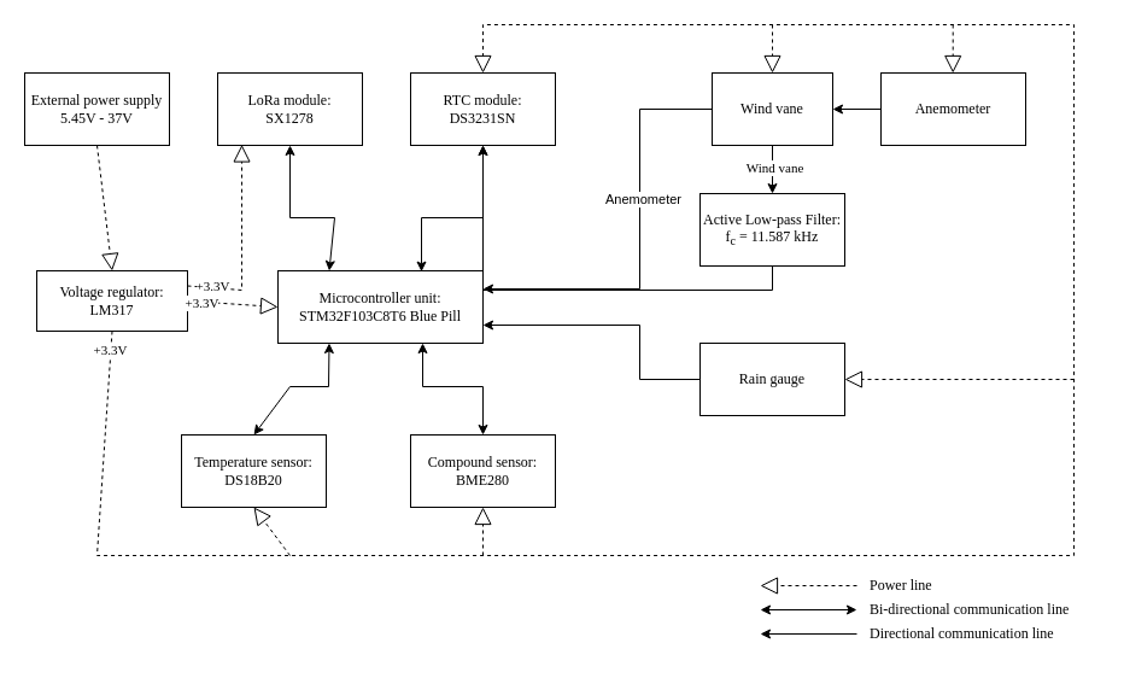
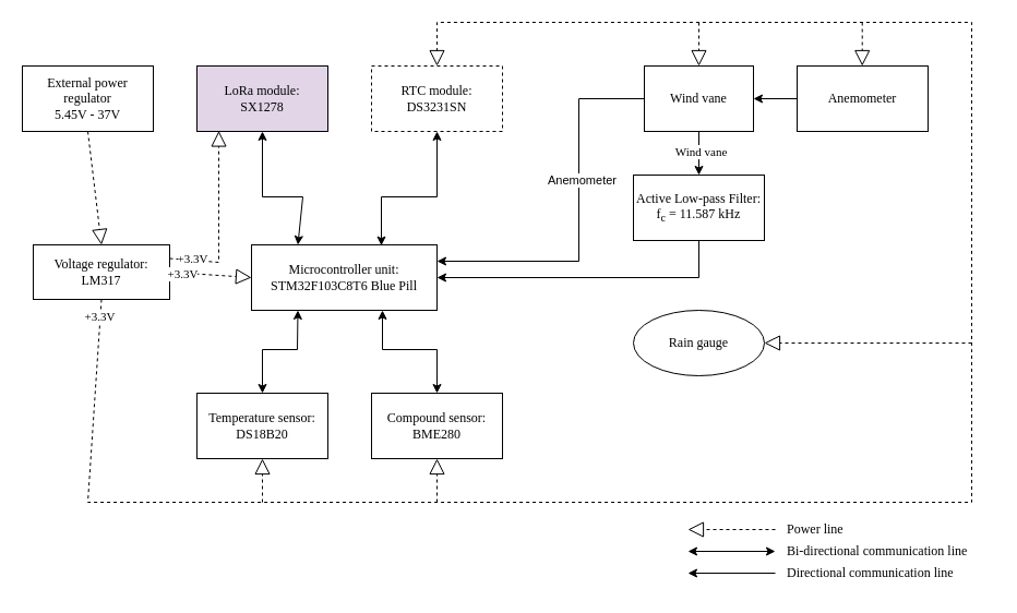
  <mxCell id="0" />
  <mxCell id="1" parent="0" />
- <mxCell id="2" value="&lt;font face=&quot;Times New Roman&quot;&gt;External power supply&lt;br&gt;5.45V - 37V&lt;/font&gt;" style="rounded=0;whiteSpace=wrap;html=1;" vertex="1" parent="1"><mxGeometry x="20" y="60" width="120" height="60" as="geometry" /></mxCell>
+ <mxCell id="2" value="&lt;font face=&quot;Times New Roman&quot;&gt;External power regulator&lt;br&gt;5.45V - 37V&lt;/font&gt;" style="rounded=0;whiteSpace=wrap;html=1;" vertex="1" parent="1"><mxGeometry x="20" y="60" width="120" height="60" as="geometry" /></mxCell>
  <mxCell id="3" value="&lt;font face=&quot;Times New Roman&quot;&gt;Voltage regulator:&lt;br&gt;LM317&lt;br&gt;&lt;/font&gt;" style="rounded=0;whiteSpace=wrap;html=1;" vertex="1" parent="1"><mxGeometry x="30" y="224" width="125" height="50" as="geometry" /></mxCell>
  <mxCell id="4" value="&lt;font face=&quot;Times New Roman&quot;&gt;Microcontroller unit:&lt;br&gt;STM32F103C8T6 Blue Pill&lt;br&gt;&lt;/font&gt;" style="rounded=0;whiteSpace=wrap;html=1;" vertex="1" parent="1"><mxGeometry x="230" y="224" width="170" height="60" as="geometry" /></mxCell>
- <mxCell id="5" value="&lt;font face=&quot;Times New Roman&quot;&gt;LoRa module:&lt;br&gt;SX1278&lt;br&gt;&lt;/font&gt;" style="rounded=0;whiteSpace=wrap;html=1;" vertex="1" parent="1"><mxGeometry x="180" y="60" width="120" height="60" as="geometry" /></mxCell>
- <mxCell id="6" value="&lt;font face=&quot;Times New Roman&quot;&gt;RTC module:&lt;br&gt;DS3231SN&lt;br&gt;&lt;/font&gt;" style="rounded=0;whiteSpace=wrap;html=1;" vertex="1" parent="1"><mxGeometry x="340" y="60" width="120" height="60" as="geometry" /></mxCell>
+ <mxCell id="5" value="&lt;font face=&quot;Times New Roman&quot;&gt;LoRa module:&lt;br&gt;SX1278&lt;br&gt;&lt;/font&gt;" style="rounded=0;whiteSpace=wrap;html=1;fillColor=#e1d5e7;" vertex="1" parent="1"><mxGeometry x="180" y="60" width="120" height="60" as="geometry" /></mxCell>
+ <mxCell id="6" value="&lt;font face=&quot;Times New Roman&quot;&gt;RTC module:&lt;br&gt;DS3231SN&lt;br&gt;&lt;/font&gt;" style="rounded=0;whiteSpace=wrap;html=1;dashed=1;" vertex="1" parent="1"><mxGeometry x="340" y="60" width="120" height="60" as="geometry" /></mxCell>
  <mxCell id="7" style="edgeStyle=orthogonalEdgeStyle;rounded=0;orthogonalLoop=1;jettySize=auto;html=1;exitX=0;exitY=0.5;exitDx=0;exitDy=0;entryX=1;entryY=0.5;entryDx=0;entryDy=0;" edge="1" parent="1" source="8" target="15"><mxGeometry relative="1" as="geometry" /></mxCell>
  <mxCell id="8" value="&lt;font face=&quot;Times New Roman&quot;&gt;Anemometer&lt;/font&gt;" style="rounded=0;whiteSpace=wrap;html=1;" vertex="1" parent="1"><mxGeometry x="730" y="60" width="120" height="60" as="geometry" /></mxCell>
- <mxCell id="9" style="edgeStyle=orthogonalEdgeStyle;rounded=0;orthogonalLoop=1;jettySize=auto;html=1;exitX=0;exitY=0.5;exitDx=0;exitDy=0;entryX=1;entryY=0.75;entryDx=0;entryDy=0;" edge="1" parent="1" source="10" target="4"><mxGeometry relative="1" as="geometry"><Array as="points"><mxPoint x="530" y="314" /><mxPoint x="530" y="269" /></Array></mxGeometry></mxCell>
- <mxCell id="10" value="&lt;font face=&quot;Times New Roman&quot;&gt;Rain gauge&lt;/font&gt;" style="rounded=0;whiteSpace=wrap;html=1;" vertex="1" parent="1"><mxGeometry x="580" y="284" width="120" height="60" as="geometry" /></mxCell>
+ <mxCell id="10" value="&lt;font face=&quot;Times New Roman&quot;&gt;Rain gauge&lt;/font&gt;" style="ellipse;whiteSpace=wrap;html=1;" vertex="1" parent="1"><mxGeometry x="580" y="284" width="120" height="60" as="geometry" /></mxCell>
  <mxCell id="11" style="edgeStyle=orthogonalEdgeStyle;rounded=0;orthogonalLoop=1;jettySize=auto;html=1;exitX=0.5;exitY=1;exitDx=0;exitDy=0;entryX=0.5;entryY=0;entryDx=0;entryDy=0;" edge="1" parent="1" source="15" target="19"><mxGeometry relative="1" as="geometry" /></mxCell>
  <mxCell id="12" value="&lt;font style=&quot;font-size: 11px;&quot; face=&quot;Times New Roman&quot;&gt;Wind vane&lt;/font&gt;" style="edgeLabel;html=1;align=center;verticalAlign=middle;resizable=0;points=[];" vertex="1" connectable="0" parent="11"><mxGeometry x="-0.098" y="1" relative="1" as="geometry"><mxPoint as="offset" /></mxGeometry></mxCell>
  <mxCell id="13" style="edgeStyle=orthogonalEdgeStyle;rounded=0;orthogonalLoop=1;jettySize=auto;html=1;exitX=0;exitY=0.5;exitDx=0;exitDy=0;entryX=1;entryY=0.25;entryDx=0;entryDy=0;" edge="1" parent="1" source="15" target="4"><mxGeometry relative="1" as="geometry"><Array as="points"><mxPoint x="530" y="90" /><mxPoint x="530" y="239" /></Array></mxGeometry></mxCell>
  <mxCell id="14" value="Anemometer" style="edgeLabel;html=1;align=center;verticalAlign=middle;resizable=0;points=[];" vertex="1" connectable="0" parent="13"><mxGeometry x="-0.209" y="2" relative="1" as="geometry"><mxPoint as="offset" /></mxGeometry></mxCell>
  <mxCell id="15" value="&lt;font face=&quot;Times New Roman&quot;&gt;Wind vane&lt;/font&gt;" style="rounded=0;whiteSpace=wrap;html=1;" vertex="1" parent="1"><mxGeometry x="590" y="60" width="100" height="60" as="geometry" /></mxCell>
- <mxCell id="16" value="&lt;font face=&quot;Times New Roman&quot;&gt;Temperature sensor:&lt;br&gt;DS18B20&lt;/font&gt;" style="rounded=0;whiteSpace=wrap;html=1;" vertex="1" parent="1"><mxGeometry x="150" y="360" width="120" height="60" as="geometry" /></mxCell>
+ <mxCell id="16" value="&lt;font face=&quot;Times New Roman&quot;&gt;Temperature sensor:&lt;br&gt;DS18B20&lt;/font&gt;" style="rounded=0;whiteSpace=wrap;html=1;" vertex="1" parent="1"><mxGeometry x="180" y="360" width="120" height="60" as="geometry" /></mxCell>
  <mxCell id="17" value="&lt;font face=&quot;Times New Roman&quot;&gt;Compound sensor:&lt;br&gt;BME280&lt;/font&gt;" style="rounded=0;whiteSpace=wrap;html=1;" vertex="1" parent="1"><mxGeometry x="340" y="360" width="120" height="60" as="geometry" /></mxCell>
- <mxCell id="18" style="edgeStyle=orthogonalEdgeStyle;rounded=0;orthogonalLoop=1;jettySize=auto;html=1;exitX=0.5;exitY=1;exitDx=0;exitDy=0;" edge="1" parent="1" source="19" target="6"><mxGeometry relative="1" as="geometry" /></mxCell>
+ <mxCell id="18" style="edgeStyle=orthogonalEdgeStyle;rounded=0;orthogonalLoop=1;jettySize=auto;html=1;exitX=0.5;exitY=1;exitDx=0;exitDy=0;entryX=1;entryY=0.5;entryDx=0;entryDy=0;" edge="1" parent="1" source="19" target="4"><mxGeometry relative="1" as="geometry" /></mxCell>
  <mxCell id="19" value="&lt;font face=&quot;Times New Roman&quot;&gt;Active Low-pass Filter:&lt;br&gt;f&lt;sub&gt;c&lt;/sub&gt; = 11.587 kHz&lt;br&gt;&lt;/font&gt;" style="rounded=0;whiteSpace=wrap;html=1;" vertex="1" parent="1"><mxGeometry x="580" y="160" width="120" height="60" as="geometry" /></mxCell>
  <mxCell id="20" value="" style="endArrow=classic;startArrow=classic;html=1;rounded=0;exitX=0.5;exitY=0;exitDx=0;exitDy=0;entryX=0.25;entryY=1;entryDx=0;entryDy=0;" edge="1" parent="1" source="16" target="4"><mxGeometry width="50" height="50" relative="1" as="geometry"><mxPoint x="370" y="290" as="sourcePoint" /><mxPoint x="280" y="290" as="targetPoint" /><Array as="points"><mxPoint x="240" y="320" /><mxPoint x="272" y="320" /></Array></mxGeometry></mxCell>
  <mxCell id="21" value="" style="endArrow=classic;startArrow=classic;html=1;rounded=0;exitX=0.5;exitY=0;exitDx=0;exitDy=0;" edge="1" parent="1" source="17"><mxGeometry width="50" height="50" relative="1" as="geometry"><mxPoint x="410" y="374" as="sourcePoint" /><mxPoint x="350" y="284" as="targetPoint" /><Array as="points"><mxPoint x="400" y="320" /><mxPoint x="350" y="320" /></Array></mxGeometry></mxCell>
  <mxCell id="22" value="" style="endArrow=classic;startArrow=classic;html=1;rounded=0;entryX=0.5;entryY=1;entryDx=0;entryDy=0;exitX=0.7;exitY=0.011;exitDx=0;exitDy=0;exitPerimeter=0;" edge="1" parent="1" source="4" target="6"><mxGeometry width="50" height="50" relative="1" as="geometry"><mxPoint x="320" y="190" as="sourcePoint" /><mxPoint x="370" y="140" as="targetPoint" /><Array as="points"><mxPoint x="349" y="180" /><mxPoint x="400" y="180" /></Array></mxGeometry></mxCell>
  <mxCell id="23" value="" style="endArrow=classic;startArrow=classic;html=1;rounded=0;entryX=0.25;entryY=0;entryDx=0;entryDy=0;exitX=0.5;exitY=1;exitDx=0;exitDy=0;" edge="1" parent="1" source="5" target="4"><mxGeometry width="50" height="50" relative="1" as="geometry"><mxPoint x="240" y="200" as="sourcePoint" /><mxPoint x="290" y="150" as="targetPoint" /><Array as="points"><mxPoint x="240" y="180" /><mxPoint x="277" y="180" /></Array></mxGeometry></mxCell>
  <mxCell id="24" value="" style="endArrow=block;dashed=1;endFill=0;endSize=12;html=1;rounded=0;exitX=1;exitY=0.5;exitDx=0;exitDy=0;entryX=0;entryY=0.5;entryDx=0;entryDy=0;" edge="1" parent="1" source="3" target="4"><mxGeometry width="160" relative="1" as="geometry"><mxPoint x="210" y="240" as="sourcePoint" /><mxPoint x="370" y="240" as="targetPoint" /></mxGeometry></mxCell>
  <mxCell id="25" value="&lt;font face=&quot;Times New Roman&quot;&gt;+3.3V&lt;/font&gt;" style="edgeLabel;html=1;align=center;verticalAlign=middle;resizable=0;points=[];" vertex="1" connectable="0" parent="24"><mxGeometry x="-0.23" relative="1" as="geometry"><mxPoint x="-17" as="offset" /></mxGeometry></mxCell>
  <mxCell id="26" value="" style="endArrow=block;dashed=1;endFill=0;endSize=12;html=1;rounded=0;entryX=0.5;entryY=0;entryDx=0;entryDy=0;" edge="1" parent="1"><mxGeometry width="160" relative="1" as="geometry"><mxPoint x="789.71" y="20" as="sourcePoint" /><mxPoint x="789.71" y="60" as="targetPoint" /></mxGeometry></mxCell>
  <mxCell id="27" value="" style="endArrow=block;dashed=1;endFill=0;endSize=12;html=1;rounded=0;entryX=0.5;entryY=0;entryDx=0;entryDy=0;" edge="1" parent="1" target="15"><mxGeometry width="160" relative="1" as="geometry"><mxPoint x="640" y="20" as="sourcePoint" /><mxPoint x="610" y="160" as="targetPoint" /></mxGeometry></mxCell>
  <mxCell id="28" value="" style="endArrow=block;dashed=1;endFill=0;endSize=12;html=1;rounded=0;exitX=0.5;exitY=1;exitDx=0;exitDy=0;entryX=0.5;entryY=0;entryDx=0;entryDy=0;" edge="1" parent="1" source="3" target="6"><mxGeometry width="160" relative="1" as="geometry"><mxPoint x="240" y="240" as="sourcePoint" /><mxPoint x="810" y="20" as="targetPoint" /><Array as="points"><mxPoint x="80" y="460" /><mxPoint x="740" y="460" /><mxPoint x="890" y="460" /><mxPoint x="890" y="320" /><mxPoint x="890" y="190" /><mxPoint x="890" y="140" /><mxPoint x="890" y="20" /><mxPoint x="400" y="20" /></Array></mxGeometry></mxCell>
  <mxCell id="29" value="&lt;font face=&quot;Times New Roman&quot;&gt;+3.3V&lt;/font&gt;" style="edgeLabel;html=1;align=center;verticalAlign=middle;resizable=0;points=[];" vertex="1" connectable="0" parent="28"><mxGeometry x="-0.977" y="-1" relative="1" as="geometry"><mxPoint x="1" y="-7" as="offset" /></mxGeometry></mxCell>
  <mxCell id="30" value="" style="endArrow=block;dashed=1;endFill=0;endSize=12;html=1;rounded=0;entryX=1;entryY=0.5;entryDx=0;entryDy=0;" edge="1" parent="1" target="10"><mxGeometry width="160" relative="1" as="geometry"><mxPoint x="890" y="314" as="sourcePoint" /><mxPoint x="450" y="220" as="targetPoint" /></mxGeometry></mxCell>
  <mxCell id="31" value="" style="endArrow=block;dashed=1;endFill=0;endSize=12;html=1;rounded=0;entryX=0.5;entryY=1;entryDx=0;entryDy=0;" edge="1" parent="1" target="16"><mxGeometry width="160" relative="1" as="geometry"><mxPoint x="240" y="460" as="sourcePoint" /><mxPoint x="450" y="220" as="targetPoint" /></mxGeometry></mxCell>
  <mxCell id="32" value="" style="endArrow=block;dashed=1;endFill=0;endSize=12;html=1;rounded=0;entryX=0.5;entryY=1;entryDx=0;entryDy=0;" edge="1" parent="1" target="17"><mxGeometry width="160" relative="1" as="geometry"><mxPoint x="400" y="460" as="sourcePoint" /><mxPoint x="450" y="220" as="targetPoint" /></mxGeometry></mxCell>
  <mxCell id="33" value="" style="endArrow=block;dashed=1;endFill=0;endSize=12;html=1;rounded=0;exitX=0.5;exitY=1;exitDx=0;exitDy=0;entryX=0.5;entryY=0;entryDx=0;entryDy=0;" edge="1" parent="1" source="2" target="3"><mxGeometry width="160" relative="1" as="geometry"><mxPoint x="150" y="220" as="sourcePoint" /><mxPoint x="310" y="220" as="targetPoint" /></mxGeometry></mxCell>
  <mxCell id="34" value="" style="endArrow=block;dashed=1;endFill=0;endSize=12;html=1;rounded=0;exitX=1;exitY=0.25;exitDx=0;exitDy=0;entryX=0.167;entryY=0.991;entryDx=0;entryDy=0;entryPerimeter=0;" edge="1" parent="1" source="3" target="5"><mxGeometry width="160" relative="1" as="geometry"><mxPoint x="410" y="240" as="sourcePoint" /><mxPoint x="180" y="240" as="targetPoint" /><Array as="points"><mxPoint x="200" y="240" /></Array></mxGeometry></mxCell>
  <mxCell id="35" value="&lt;font face=&quot;Times New Roman&quot;&gt;+3.3V&lt;/font&gt;" style="edgeLabel;html=1;align=center;verticalAlign=middle;resizable=0;points=[];" vertex="1" connectable="0" parent="34"><mxGeometry x="-0.808" y="1" relative="1" as="geometry"><mxPoint x="4" as="offset" /></mxGeometry></mxCell>
  <mxCell id="36" value="" style="endArrow=block;dashed=1;endFill=0;endSize=12;html=1;rounded=0;exitX=0;exitY=0.5;exitDx=0;exitDy=0;" edge="1" parent="1" source="39"><mxGeometry width="160" relative="1" as="geometry"><mxPoint x="690" y="490" as="sourcePoint" /><mxPoint x="630" y="485" as="targetPoint" /></mxGeometry></mxCell>
  <mxCell id="37" value="" style="endArrow=classic;startArrow=classic;html=1;rounded=0;entryX=0;entryY=0.5;entryDx=0;entryDy=0;" edge="1" parent="1" target="40"><mxGeometry width="50" height="50" relative="1" as="geometry"><mxPoint x="630" y="505" as="sourcePoint" /><mxPoint x="690" y="530" as="targetPoint" /></mxGeometry></mxCell>
  <mxCell id="38" value="" style="endArrow=classic;html=1;rounded=0;exitX=0;exitY=0.5;exitDx=0;exitDy=0;" edge="1" parent="1" source="41"><mxGeometry width="50" height="50" relative="1" as="geometry"><mxPoint x="630" y="570" as="sourcePoint" /><mxPoint x="630" y="525" as="targetPoint" /></mxGeometry></mxCell>
  <mxCell id="39" value="&lt;font face=&quot;Times New Roman&quot;&gt;&amp;nbsp; &amp;nbsp;Power line&lt;/font&gt;" style="text;html=1;strokeColor=none;fillColor=none;align=left;verticalAlign=middle;whiteSpace=wrap;rounded=0;" vertex="1" parent="1"><mxGeometry x="710" y="470" width="180" height="30" as="geometry" /></mxCell>
  <mxCell id="40" value="&lt;font face=&quot;Times New Roman&quot;&gt;&amp;nbsp; &amp;nbsp;Bi-directional communication line&lt;/font&gt;" style="text;html=1;strokeColor=none;fillColor=none;align=left;verticalAlign=middle;whiteSpace=wrap;rounded=0;" vertex="1" parent="1"><mxGeometry x="710" y="490" width="200" height="30" as="geometry" /></mxCell>
  <mxCell id="41" value="&lt;font face=&quot;Times New Roman&quot;&gt;&amp;nbsp; &amp;nbsp;Directional communication line&lt;/font&gt;" style="text;html=1;strokeColor=none;fillColor=none;align=left;verticalAlign=middle;whiteSpace=wrap;rounded=0;" vertex="1" parent="1"><mxGeometry x="710" y="510" width="200" height="30" as="geometry" /></mxCell>
